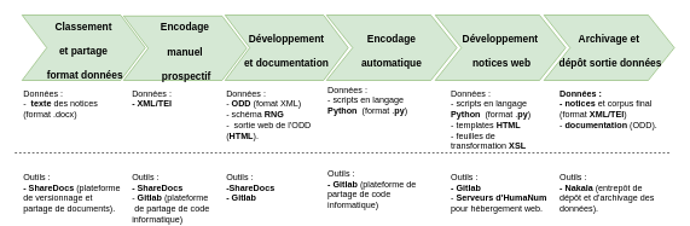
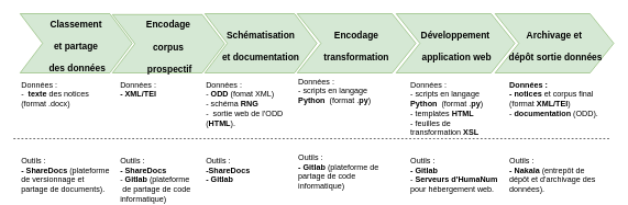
  <mxCell id="0" />
  <mxCell id="1" parent="0" />
- <mxCell id="2" value="&lt;font style=&quot;font-size: 14px;&quot;&gt;&lt;b&gt;Classement &lt;br&gt;et partage&lt;br&gt;&amp;nbsp;format données&lt;/b&gt;&lt;/font&gt;" style="shape=step;whiteSpace=wrap;html=1;fontSize=28;fillColor=#d5e8d4;strokeColor=#82b366;" parent="1" vertex="1"><mxGeometry x="30" y="20" width="170" height="90" as="geometry" /></mxCell>
- <mxCell id="3" value="&lt;font style=&quot;font-size: 14px;&quot;&gt;&lt;b&gt;Développement &lt;br&gt;et documentation&lt;/b&gt;&lt;/font&gt;" style="shape=step;whiteSpace=wrap;html=1;fontSize=28;fillColor=#d5e8d4;strokeColor=#82b366;" parent="1" vertex="1"><mxGeometry x="310" y="20" width="170" height="90" as="geometry" /></mxCell>
- <mxCell id="4" value="&lt;font style=&quot;font-size: 14px;&quot;&gt;&lt;b&gt;Encodage &lt;br&gt;manuel&lt;br&gt;&amp;nbsp;prospectif&lt;/b&gt;&lt;/font&gt;" style="shape=step;whiteSpace=wrap;html=1;fontSize=28;fillColor=#d5e8d4;strokeColor=#82b366;" parent="1" vertex="1"><mxGeometry x="170" y="21.25" width="170" height="88.75" as="geometry" /></mxCell>
- <mxCell id="5" value="&lt;font style=&quot;font-size: 14px;&quot;&gt;&lt;b&gt;Encodage &lt;br&gt;automatique&lt;/b&gt;&lt;/font&gt;" style="shape=step;whiteSpace=wrap;html=1;fontSize=28;fillColor=#d5e8d4;strokeColor=#82b366;" parent="1" vertex="1"><mxGeometry x="450" y="20" width="180" height="90" as="geometry" /></mxCell>
- <mxCell id="6" value="&lt;font style=&quot;font-size: 14px;&quot;&gt;&lt;b&gt;Développement&lt;br&gt;&amp;nbsp;notices web&lt;/b&gt;&lt;/font&gt;" style="shape=step;whiteSpace=wrap;html=1;fontSize=28;fillColor=#d5e8d4;strokeColor=#82b366;" parent="1" vertex="1"><mxGeometry x="600" y="20" width="180" height="90" as="geometry" /></mxCell>
+ <mxCell id="2" value="&lt;font style=&quot;font-size: 14px;&quot;&gt;&lt;b&gt;Classement &lt;br&gt;et partage&lt;br&gt;&amp;nbsp;des données&lt;/b&gt;&lt;/font&gt;" style="shape=step;whiteSpace=wrap;html=1;fontSize=28;fillColor=#d5e8d4;strokeColor=#82b366;" parent="1" vertex="1"><mxGeometry x="30" y="20" width="170" height="90" as="geometry" /></mxCell>
+ <mxCell id="3" value="&lt;font style=&quot;font-size: 14px;&quot;&gt;&lt;b&gt;Schématisation &lt;br&gt;et documentation&lt;/b&gt;&lt;/font&gt;" style="shape=step;whiteSpace=wrap;html=1;fontSize=28;fillColor=#d5e8d4;strokeColor=#82b366;" parent="1" vertex="1"><mxGeometry x="310" y="20" width="170" height="90" as="geometry" /></mxCell>
+ <mxCell id="4" value="&lt;font style=&quot;font-size: 14px;&quot;&gt;&lt;b&gt;Encodage &lt;br&gt;corpus&lt;br&gt;&amp;nbsp;prospectif&lt;/b&gt;&lt;/font&gt;" style="shape=step;whiteSpace=wrap;html=1;fontSize=28;fillColor=#d5e8d4;strokeColor=#82b366;" parent="1" vertex="1"><mxGeometry x="170" y="21.25" width="170" height="88.75" as="geometry" /></mxCell>
+ <mxCell id="5" value="&lt;font style=&quot;font-size: 14px;&quot;&gt;&lt;b&gt;Encodage &lt;br&gt;transformation&lt;/b&gt;&lt;/font&gt;" style="shape=step;whiteSpace=wrap;html=1;fontSize=28;fillColor=#d5e8d4;strokeColor=#82b366;" parent="1" vertex="1"><mxGeometry x="450" y="20" width="180" height="90" as="geometry" /></mxCell>
+ <mxCell id="6" value="&lt;font style=&quot;font-size: 14px;&quot;&gt;&lt;b&gt;Développement&lt;br&gt;&amp;nbsp;application web&lt;/b&gt;&lt;/font&gt;" style="shape=step;whiteSpace=wrap;html=1;fontSize=28;fillColor=#d5e8d4;strokeColor=#82b366;" parent="1" vertex="1"><mxGeometry x="600" y="20" width="180" height="90" as="geometry" /></mxCell>
  <mxCell id="7" value="&lt;font style=&quot;font-size: 14px;&quot;&gt;&lt;b&gt;Archivage et&lt;br&gt;&amp;nbsp;dépôt sortie données&lt;/b&gt;&lt;/font&gt;" style="shape=step;whiteSpace=wrap;html=1;fontSize=28;fillColor=#d5e8d4;strokeColor=#82b366;" parent="1" vertex="1"><mxGeometry x="750" y="20" width="180" height="90" as="geometry" /></mxCell>
  <mxCell id="8" value="Données : &lt;br&gt;-&lt;b&gt; ODD&lt;/b&gt; (fomat XML)&lt;br&gt;- schéma &lt;b&gt;RNG&lt;br&gt;&lt;/b&gt;-&amp;nbsp; sortie web de l'ODD (&lt;b&gt;HTML&lt;/b&gt;).&lt;br&gt;&lt;br&gt;&lt;br&gt;&lt;br&gt;Outils : &lt;br&gt;&lt;b&gt;-ShareDocs&lt;/b&gt;&amp;nbsp;&lt;br&gt;&lt;b&gt;- Gitlab&lt;/b&gt;" style="text;spacingTop=-5;fillColor=#ffffff;whiteSpace=wrap;html=1;align=left;fontSize=12;fontFamily=Helvetica;fillColor=none;strokeColor=none;" parent="1" vertex="1"><mxGeometry x="310" y="120" width="140" height="150" as="geometry" /></mxCell>
  <mxCell id="9" value="Données :&lt;br&gt;-&amp;nbsp;&amp;nbsp;&lt;b&gt;texte&lt;/b&gt; des notices (format .docx)&lt;br&gt;&lt;br&gt;&lt;br&gt;&lt;br&gt;&lt;br&gt;&lt;br&gt;Outils : &lt;br&gt;&lt;b&gt;- ShareDocs &lt;/b&gt;(plateforme de versionnage et partage de documents)." style="text;spacingTop=-5;fillColor=#ffffff;whiteSpace=wrap;html=1;align=left;fontSize=12;fontFamily=Helvetica;fillColor=none;strokeColor=none;" vertex="1" parent="1"><mxGeometry x="30" y="120" width="140" height="140" as="geometry" /></mxCell>
  <mxCell id="10" value="Données : &lt;br&gt;&lt;b&gt;- XML/TEI&lt;/b&gt;&lt;br&gt;&lt;br&gt;&lt;br&gt;&lt;br&gt;&lt;br&gt;&lt;br&gt;&lt;br&gt;Outils : &lt;br&gt;&lt;b&gt;- ShareDocs&lt;/b&gt;&lt;br&gt;-&amp;nbsp;&lt;b&gt;Gitlab&lt;/b&gt; (plateforme&lt;br&gt;&amp;nbsp;de partage de code informatique)" style="text;spacingTop=-5;fillColor=#ffffff;whiteSpace=wrap;html=1;align=left;fontSize=12;fontFamily=Helvetica;fillColor=none;strokeColor=none;" vertex="1" parent="1"><mxGeometry x="180" y="120" width="140" height="140" as="geometry" /></mxCell>
  <mxCell id="11" value="Données : &lt;br&gt;- scripts en langage &lt;b&gt;Python&lt;/b&gt;&amp;nbsp; (format .&lt;b&gt;py&lt;/b&gt;)&lt;br&gt;&lt;br&gt;&lt;br&gt;&lt;br&gt;&lt;br&gt;&lt;br&gt;Outils : &lt;br&gt;&lt;b&gt;- Gitlab&lt;/b&gt; (plateforme de partage de code informatique)" style="text;spacingTop=-5;fillColor=#ffffff;whiteSpace=wrap;html=1;align=left;fontSize=12;fontFamily=Helvetica;fillColor=none;strokeColor=none;" vertex="1" parent="1"><mxGeometry x="450" y="115" width="140" height="150" as="geometry" /></mxCell>
  <mxCell id="12" value="Données : &lt;br&gt;- scripts en langage &lt;b&gt;Python&lt;/b&gt;&amp;nbsp; (format .&lt;b&gt;py&lt;/b&gt;)&lt;br&gt;- templates &lt;b&gt;HTML&lt;br&gt;&lt;/b&gt;- feuilles de transformation &lt;b&gt;XSL&lt;/b&gt;&lt;br&gt;&lt;br&gt;&lt;br&gt;Outils : &lt;br&gt;&lt;b&gt;- Gitlab&lt;br&gt;&lt;/b&gt;- &lt;b&gt;Serveurs d'HumaNum&lt;/b&gt; pour hébergement web." style="text;spacingTop=-5;fillColor=#ffffff;whiteSpace=wrap;html=1;align=left;fontSize=12;fontFamily=Helvetica;fillColor=none;strokeColor=none;" vertex="1" parent="1"><mxGeometry x="620" y="120" width="140" height="150" as="geometry" /></mxCell>
  <mxCell id="13" value="&lt;b&gt;Données : &lt;br&gt;- notices&lt;/b&gt; et corpus final (format &lt;b&gt;XML/TEI&lt;/b&gt;)&amp;nbsp;&lt;br&gt;-&amp;nbsp;&lt;b&gt;documentation&lt;/b&gt; (ODD).&lt;br&gt;&lt;br&gt;&lt;br&gt;&lt;br&gt;&lt;br&gt;Outils : &lt;br&gt;&lt;b&gt;- Nakala&lt;/b&gt; (entrepôt de dépôt et d'archivage des données)." style="text;spacingTop=-5;fillColor=#ffffff;whiteSpace=wrap;html=1;align=left;fontSize=12;fontFamily=Helvetica;fillColor=none;strokeColor=none;" vertex="1" parent="1"><mxGeometry x="770" y="120" width="140" height="150" as="geometry" /></mxCell>
  <mxCell id="14" value="" style="endArrow=none;dashed=1;html=1;rounded=0;fontSize=14;" edge="1" parent="1"><mxGeometry width="50" height="50" relative="1" as="geometry"><mxPoint x="20" y="210" as="sourcePoint" /><mxPoint x="925" y="210" as="targetPoint" /></mxGeometry></mxCell>
